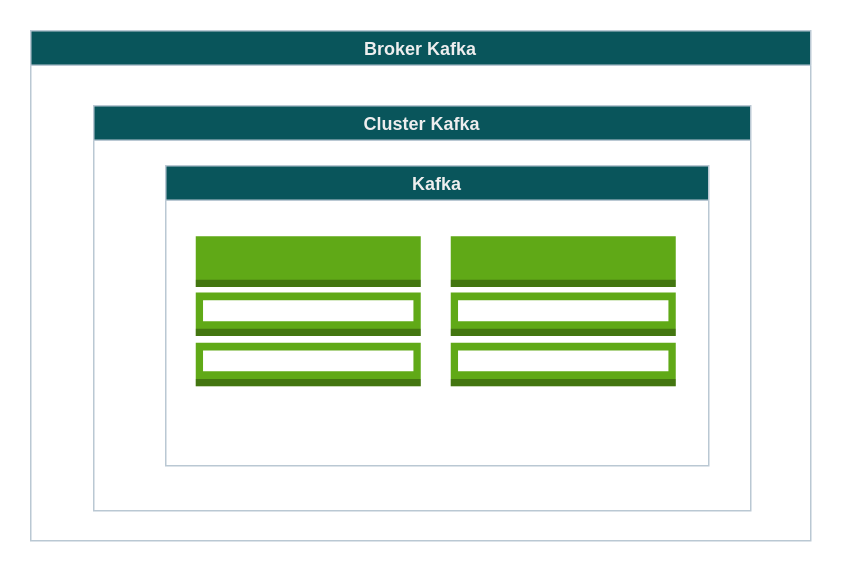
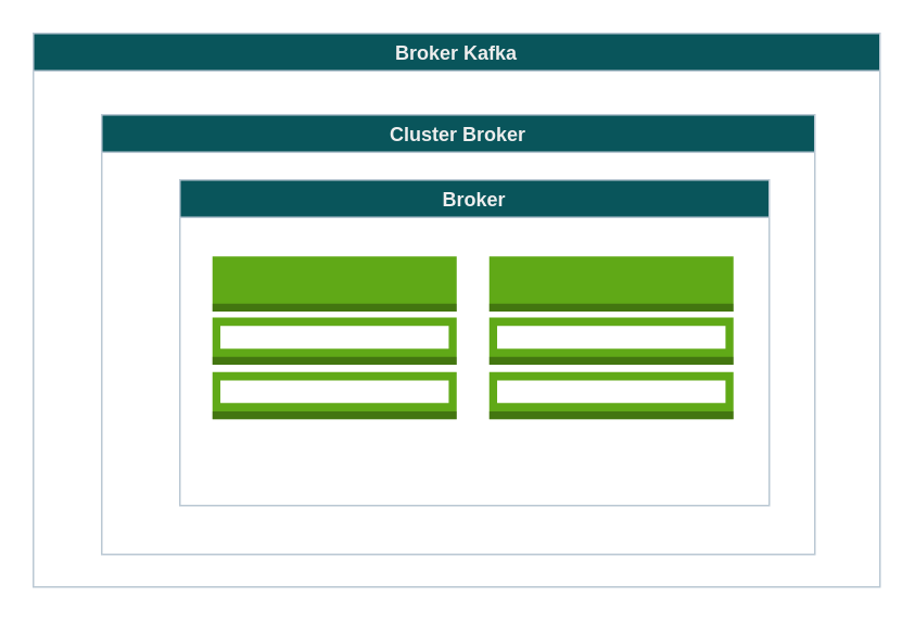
  <mxCell id="0" />
  <mxCell id="1" parent="0" />
  <mxCell id="2" value="Broker Kafka" style="swimlane;labelBackgroundColor=none;fillColor=#09555B;strokeColor=#BAC8D3;fontColor=#EEEEEE;" vertex="1" parent="1"><mxGeometry x="20" y="20" width="520" height="340" as="geometry" /></mxCell>
- <mxCell id="3" value="Cluster Kafka" style="swimlane;labelBackgroundColor=none;fillColor=#09555B;strokeColor=#BAC8D3;fontColor=#EEEEEE;" vertex="1" parent="1"><mxGeometry x="62" y="70" width="438" height="270" as="geometry" /></mxCell>
- <mxCell id="4" value="Kafka" style="swimlane;startSize=23;labelBackgroundColor=none;fillColor=#09555B;strokeColor=#BAC8D3;fontColor=#EEEEEE;" vertex="1" parent="3"><mxGeometry x="48" y="40" width="362" height="200" as="geometry" /></mxCell>
+ <mxCell id="3" value="Cluster Broker" style="swimlane;labelBackgroundColor=none;fillColor=#09555B;strokeColor=#BAC8D3;fontColor=#EEEEEE;" vertex="1" parent="1"><mxGeometry x="62" y="70" width="438" height="270" as="geometry" /></mxCell>
+ <mxCell id="4" value="Broker" style="swimlane;startSize=23;labelBackgroundColor=none;fillColor=#09555B;strokeColor=#BAC8D3;fontColor=#EEEEEE;" vertex="1" parent="3"><mxGeometry x="48" y="40" width="362" height="200" as="geometry" /></mxCell>
  <mxCell id="5" value="" style="outlineConnect=0;dashed=0;verticalLabelPosition=bottom;verticalAlign=top;align=center;html=1;shape=mxgraph.aws3.topic_2;fillColor=#60a917;labelBackgroundColor=none;strokeColor=#2D7600;fontColor=#ffffff;" vertex="1" parent="4"><mxGeometry x="20" y="47" width="150" height="100" as="geometry" /></mxCell>
  <mxCell id="6" value="" style="outlineConnect=0;dashed=0;verticalLabelPosition=bottom;verticalAlign=top;align=center;html=1;shape=mxgraph.aws3.topic_2;fillColor=#60a917;labelBackgroundColor=none;strokeColor=#2D7600;fontColor=#ffffff;" vertex="1" parent="4"><mxGeometry x="190" y="47" width="150" height="100" as="geometry" /></mxCell>
